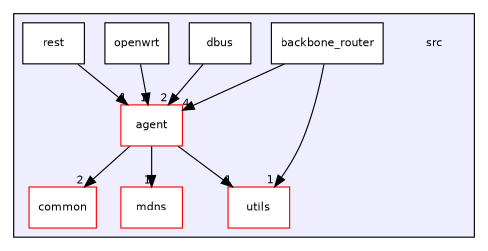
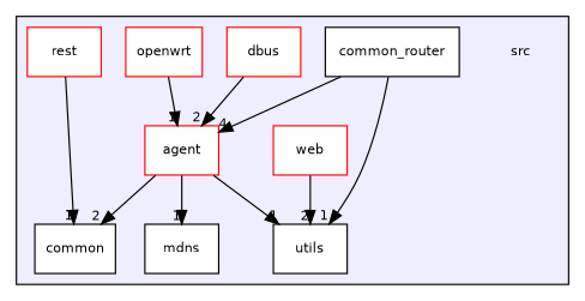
  digraph {
    compound=true
    node [color=red fontname=Helvetica fontsize=10 shape=box fillcolor=white style=filled]
    edge [headlabel=1 labeldistance=1.5 labelfontname=Helvetica labelfontsize=10]
    n1 [label=src shape=plaintext fillcolor="" style=""]
    n2 [label=agent]
-   n3 [color=black label=backbone_router]
-   n4 [label=common]
-   n5 [color=black label=dbus]
-   n6 [label=mdns]
-   n7 [color=black label=openwrt]
-   n8 [color=black label=rest]
-   n9 [label=utils]
+   n3 [color=black label=common_router]
+   n4 [color=black label=common]
+   n5 [label=dbus]
+   n6 [color=black label=mdns]
+   n7 [label=openwrt]
+   n8 [label=rest]
+   n9 [color=black label=utils]
+   n10 [label=web]
    subgraph cluster_1 {
      bgcolor="#eeeeff"
      pencolor=black
      n1
      n2
      n3
      n4
      n5
      n6
      n7
      n8
      n9
+     n10
    }
    n2 -> n4 [headlabel=2]
    n2 -> n6
    n2 -> n9
    n3 -> n2 [headlabel=4]
    n3 -> n9
    n5 -> n2 [headlabel=2]
    n7 -> n2
-   n8 -> n2
+   n8 -> n4
+   n10 -> n9 [headlabel=2]
  }
